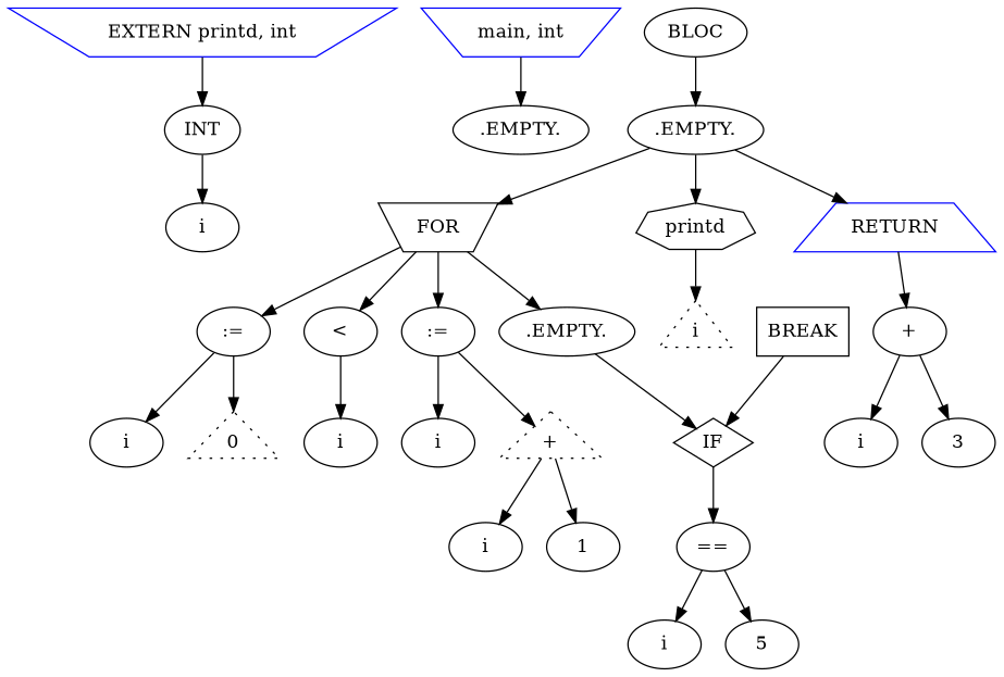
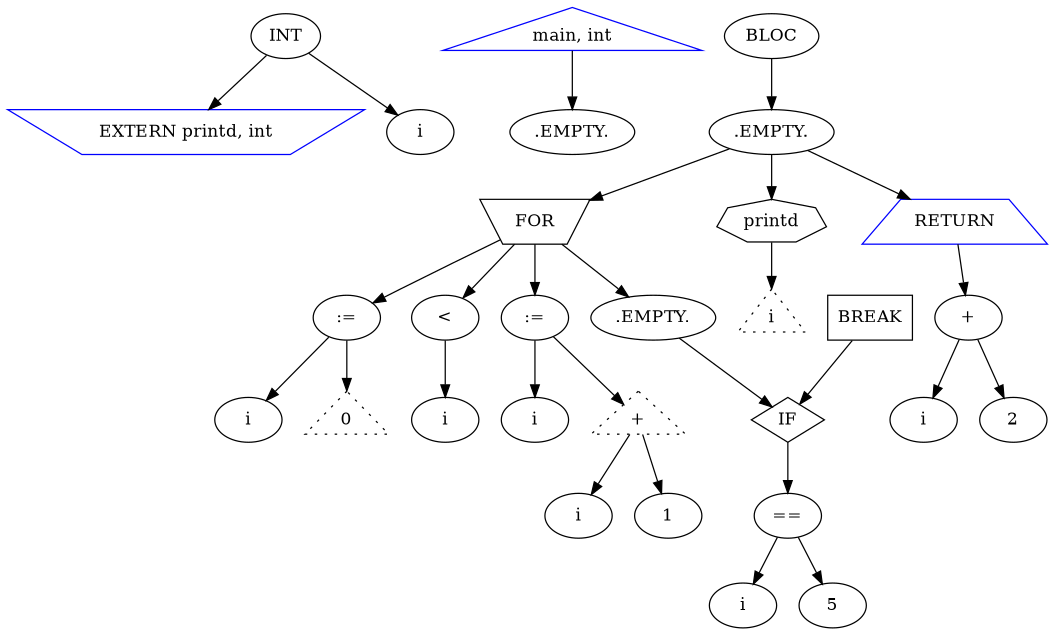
  digraph {
    n1 [color=blue label="EXTERN printd, int" shape=invtrapezium]
    n2 [label=INT]
    n3 [label=i]
-   n4 [color=blue label="main, int" shape=invtrapezium]
+   n4 [color=blue label="main, int" shape=triangle]
    n5 [label=".EMPTY."]
    n6 [label=BLOC]
    n7 [label=".EMPTY."]
    n8 [label=FOR shape=invtrapezium]
    n9 [label=printd shape=septagon]
    n10 [color=blue label=RETURN shape=trapezium]
    n11 [label=":="]
    n12 [label="<"]
    n13 [label=":="]
    n14 [label=".EMPTY."]
    n15 [label=i shape=triangle style=dotted]
    n16 [label="+"]
    n17 [label=i]
    n18 [label=0 shape=triangle style=dotted]
    n19 [label=i]
    n20 [label=i]
    n21 [label="+" shape=triangle style=dotted]
    n22 [label=IF shape=diamond]
    n23 [label=i]
    n24 [label=1]
    n25 [label="=="]
    n26 [label=i]
    n27 [label=5]
    n28 [label=BREAK shape=box]
    n29 [label=i]
-   n30 [label=3]
-   n1 -> n2
+   n30 [label=2]
+   n2 -> n1
    n2 -> n3
    n4 -> n5
    n6 -> n7
    n7 -> n8
    n7 -> n9
    n7 -> n10
    n8 -> n11
    n8 -> n12
    n8 -> n13
    n8 -> n14
    n9 -> n15
    n10 -> n16
    n11 -> n17
    n11 -> n18
    n12 -> n19
    n13 -> n20
    n13 -> n21
    n14 -> n22
    n16 -> n29
    n16 -> n30
    n21 -> n23
    n21 -> n24
    n22 -> n25
    n25 -> n26
    n25 -> n27
    n28 -> n22
  }
